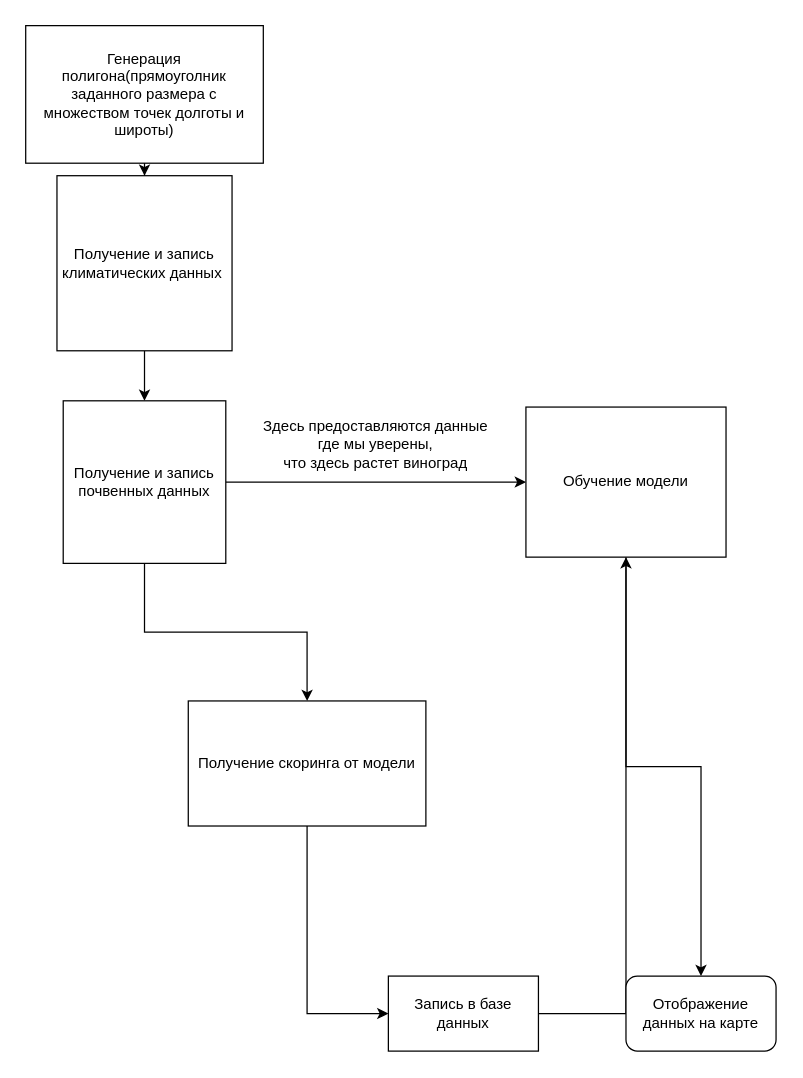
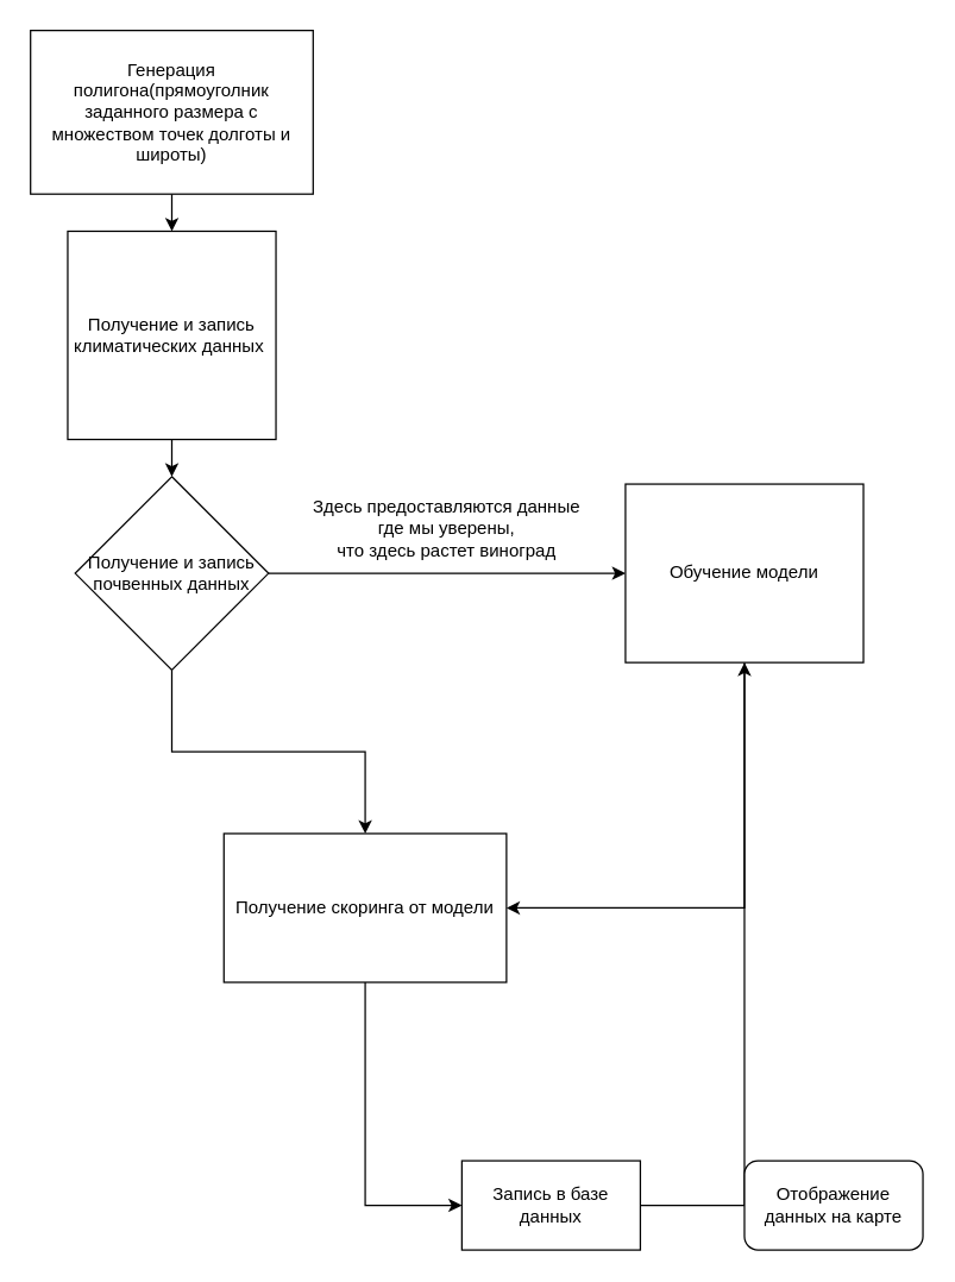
  <mxCell id="0" />
  <mxCell id="1" parent="0" />
  <mxCell id="2" style="edgeStyle=orthogonalEdgeStyle;rounded=0;orthogonalLoop=1;jettySize=auto;html=1;entryX=0.5;entryY=0;entryDx=0;entryDy=0;" edge="1" parent="1" source="3" target="5"><mxGeometry relative="1" as="geometry" /></mxCell>
  <mxCell id="3" value="Генерация полигона(прямоуголник заданного размера с множеством точек долготы и широты)" style="rounded=0;whiteSpace=wrap;html=1;" vertex="1" parent="1"><mxGeometry x="20" y="20" width="190" height="110" as="geometry" /></mxCell>
  <mxCell id="4" style="edgeStyle=orthogonalEdgeStyle;rounded=0;orthogonalLoop=1;jettySize=auto;html=1;entryX=0.5;entryY=0;entryDx=0;entryDy=0;" edge="1" parent="1" source="5" target="8"><mxGeometry relative="1" as="geometry" /></mxCell>
- <mxCell id="5" value="Получение и запись климатических данных&amp;nbsp;" style="whiteSpace=wrap;html=1;aspect=fixed;" vertex="1" parent="1"><mxGeometry x="45" y="140" width="140" height="140" as="geometry" /></mxCell>
+ <mxCell id="5" value="Получение и запись климатических данных&amp;nbsp;" style="whiteSpace=wrap;html=1;aspect=fixed;" vertex="1" parent="1"><mxGeometry x="45" y="155" width="140" height="140" as="geometry" /></mxCell>
  <mxCell id="6" style="edgeStyle=orthogonalEdgeStyle;rounded=0;orthogonalLoop=1;jettySize=auto;html=1;exitX=1;exitY=0.5;exitDx=0;exitDy=0;entryX=0;entryY=0.5;entryDx=0;entryDy=0;" edge="1" parent="1" source="8" target="10"><mxGeometry relative="1" as="geometry" /></mxCell>
  <mxCell id="7" style="edgeStyle=orthogonalEdgeStyle;rounded=0;orthogonalLoop=1;jettySize=auto;html=1;entryX=0.5;entryY=0;entryDx=0;entryDy=0;" edge="1" parent="1" source="8" target="12"><mxGeometry relative="1" as="geometry" /></mxCell>
- <mxCell id="8" value="Получение и запись почвенных данных" style="whiteSpace=wrap;html=1;aspect=fixed;" vertex="1" parent="1"><mxGeometry x="50" y="320" width="130" height="130" as="geometry" /></mxCell>
- <mxCell id="9" style="edgeStyle=orthogonalEdgeStyle;rounded=0;orthogonalLoop=1;jettySize=auto;html=1;exitX=0.5;exitY=1;exitDx=0;exitDy=0;" edge="1" parent="1" source="10" target="15"><mxGeometry relative="1" as="geometry" /></mxCell>
+ <mxCell id="8" value="Получение и запись почвенных данных" style="rhombus;whiteSpace=wrap;html=1;aspect=fixed;" vertex="1" parent="1"><mxGeometry x="50" y="320" width="130" height="130" as="geometry" /></mxCell>
+ <mxCell id="9" style="edgeStyle=orthogonalEdgeStyle;rounded=0;orthogonalLoop=1;jettySize=auto;html=1;exitX=0.5;exitY=1;exitDx=0;exitDy=0;entryX=1;entryY=0.5;entryDx=0;entryDy=0;" edge="1" parent="1" source="10" target="12"><mxGeometry relative="1" as="geometry" /></mxCell>
  <mxCell id="10" value="Обучение модели" style="rounded=0;whiteSpace=wrap;html=1;" vertex="1" parent="1"><mxGeometry x="420" y="325" width="160" height="120" as="geometry" /></mxCell>
  <mxCell id="11" style="edgeStyle=orthogonalEdgeStyle;rounded=0;orthogonalLoop=1;jettySize=auto;html=1;entryX=0;entryY=0.5;entryDx=0;entryDy=0;" edge="1" parent="1" source="12" target="14"><mxGeometry relative="1" as="geometry" /></mxCell>
  <mxCell id="12" value="Получение скоринга от модели" style="rounded=0;whiteSpace=wrap;html=1;" vertex="1" parent="1"><mxGeometry x="150" y="560" width="190" height="100" as="geometry" /></mxCell>
  <mxCell id="13" style="edgeStyle=orthogonalEdgeStyle;rounded=0;orthogonalLoop=1;jettySize=auto;html=1;exitX=1;exitY=0.5;exitDx=0;exitDy=0;" edge="1" parent="1" source="14" target="10"><mxGeometry relative="1" as="geometry" /></mxCell>
  <mxCell id="14" value="Запись в базе данных" style="rounded=0;whiteSpace=wrap;html=1;" vertex="1" parent="1"><mxGeometry x="310" y="780" width="120" height="60" as="geometry" /></mxCell>
  <mxCell id="15" value="Отображение данных на карте" style="whiteSpace=wrap;html=1;rounded=1;" vertex="1" parent="1"><mxGeometry x="500" y="780" width="120" height="60" as="geometry" /></mxCell>
  <mxCell id="16" value="&lt;span style=&quot;text-align: left ; white-space: nowrap&quot;&gt;Здесь предоставляются данные&lt;br&gt;где мы уверены, &lt;br&gt;что здесь растет виноград&lt;/span&gt;" style="text;html=1;strokeColor=none;fillColor=none;align=center;verticalAlign=middle;whiteSpace=wrap;rounded=0;" vertex="1" parent="1"><mxGeometry x="195" y="290" width="210" height="130" as="geometry" /></mxCell>
